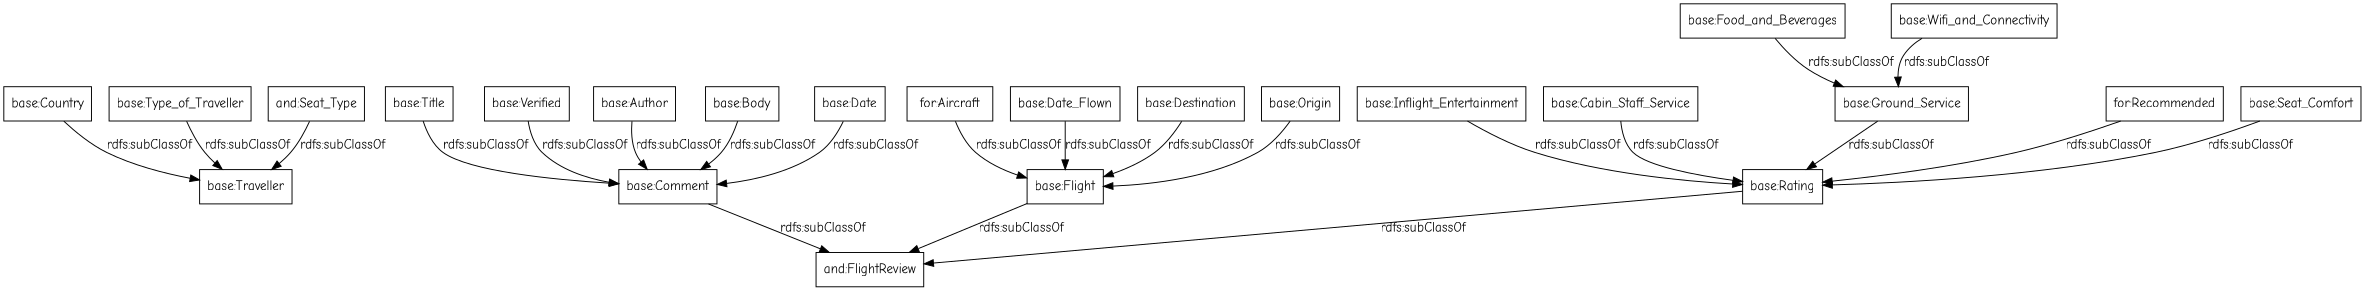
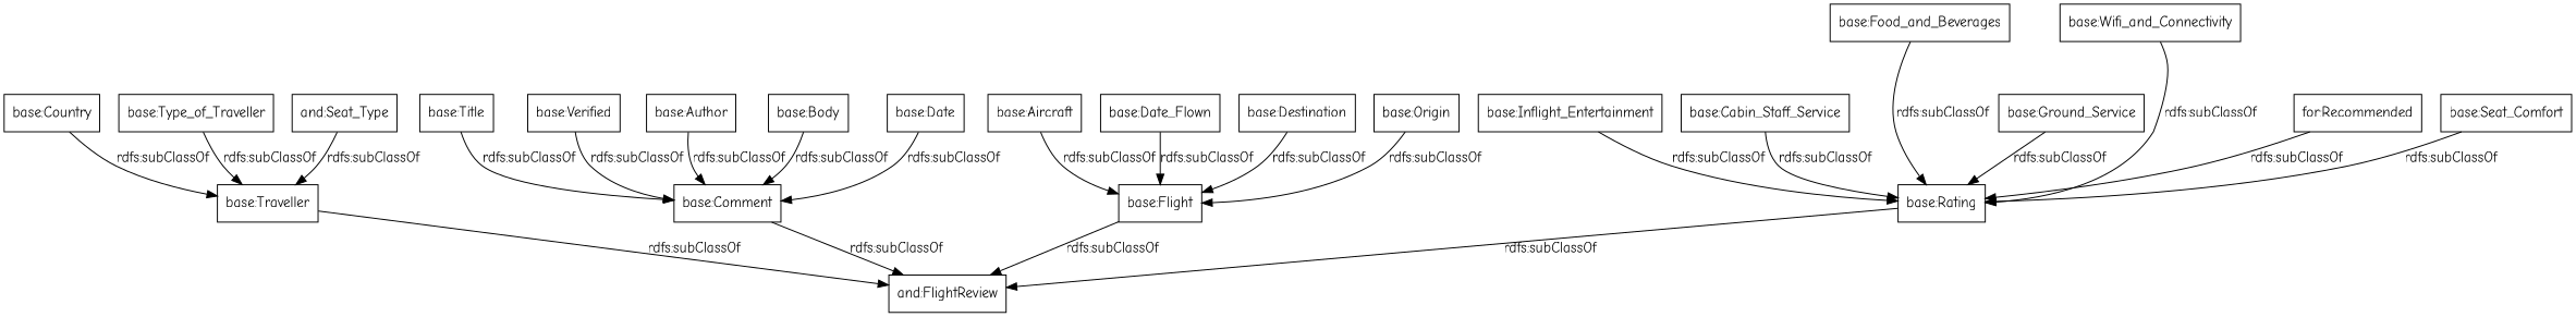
  digraph {
    fontname="Comic Neue"
    rankdir=TB
    node [color=black fontname="Comic Neue" shape=rectangle]
    edge [fontname="Comic Neue"]
    "base:Food_and_Beverages"
    "base:Rating"
    n3 [label="and:FlightReview"]
    "base:Type_of_Traveller"
    "base:Traveller"
    "base:Ground_Service"
    n7 [label="for:Recommended"]
    "base:Body"
    "base:Comment"
    "base:Wifi_and_Connectivity"
    n11 [label="and:Seat_Type"]
    "base:Seat_Comfort"
    "base:Date"
    "base:Title"
    "base:Origin"
    "base:Flight"
    "base:Verified"
    "base:Inflight_Entertainment"
    "base:Country"
-   "base:Aircraft" [label="for:Aircraft"]
+   "base:Aircraft"
    "base:Date_Flown"
    "base:Cabin_Staff_Service"
    "base:Destination"
    "base:Author"
-   "base:Food_and_Beverages" -> "base:Ground_Service" [label="rdfs:subClassOf"]
+   "base:Food_and_Beverages" -> "base:Rating" [label="rdfs:subClassOf"]
    "base:Rating" -> n3 [label="rdfs:subClassOf"]
    "base:Type_of_Traveller" -> "base:Traveller" [label="rdfs:subClassOf"]
+   "base:Traveller" -> n3 [label="rdfs:subClassOf"]
    "base:Ground_Service" -> "base:Rating" [label="rdfs:subClassOf"]
    n7 -> "base:Rating" [label="rdfs:subClassOf"]
    "base:Body" -> "base:Comment" [label="rdfs:subClassOf"]
    "base:Comment" -> n3 [label="rdfs:subClassOf"]
-   "base:Wifi_and_Connectivity" -> "base:Ground_Service" [label="rdfs:subClassOf"]
+   "base:Wifi_and_Connectivity" -> "base:Rating" [label="rdfs:subClassOf"]
    n11 -> "base:Traveller" [label="rdfs:subClassOf"]
    "base:Seat_Comfort" -> "base:Rating" [label="rdfs:subClassOf"]
    "base:Date" -> "base:Comment" [label="rdfs:subClassOf"]
    "base:Title" -> "base:Comment" [label="rdfs:subClassOf"]
    "base:Origin" -> "base:Flight" [label="rdfs:subClassOf"]
    "base:Flight" -> n3 [label="rdfs:subClassOf"]
    "base:Verified" -> "base:Comment" [label="rdfs:subClassOf"]
    "base:Inflight_Entertainment" -> "base:Rating" [label="rdfs:subClassOf"]
    "base:Country" -> "base:Traveller" [label="rdfs:subClassOf"]
    "base:Aircraft" -> "base:Flight" [label="rdfs:subClassOf"]
    "base:Date_Flown" -> "base:Flight" [label="rdfs:subClassOf"]
    "base:Cabin_Staff_Service" -> "base:Rating" [label="rdfs:subClassOf"]
    "base:Destination" -> "base:Flight" [label="rdfs:subClassOf"]
    "base:Author" -> "base:Comment" [label="rdfs:subClassOf"]
  }
